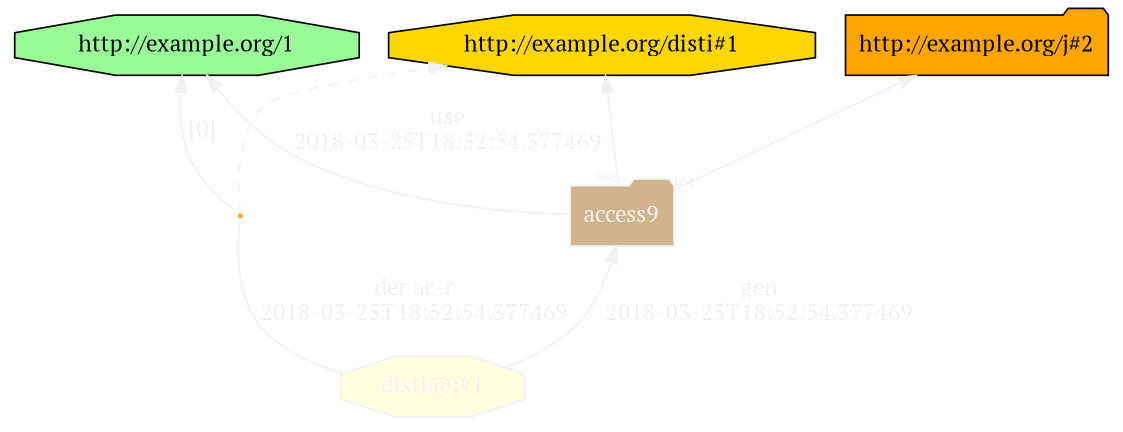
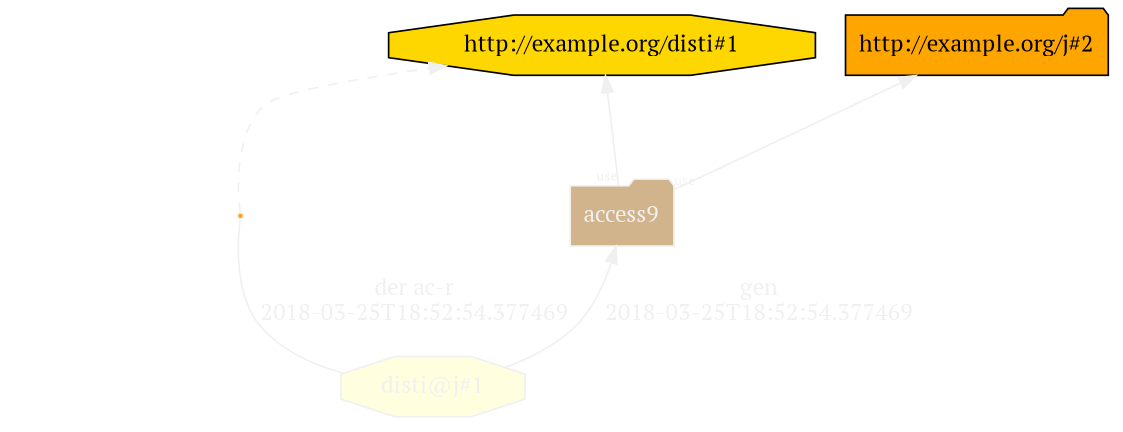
  digraph {
    rankdir=BT
    fontname="PT Serif"
    node [fillcolor=orange style=filled shape=octagon fontname="PT Serif"]
    edge [angle=60.0 color="#F0F0F0" distance=1.5 fontcolor="#F0F0F0" fontsize=14 rotation=20 fontname="PT Serif"]
    n1 [color="#F0F0F0" fillcolor=lightyellow fontcolor="#F0F0F0" label="disti@j#1"]
    n2 [color="#F0F0F0" fillcolor=tan fontcolor="#F0F0F0" label=access9 shape=folder sides=4]
    bn0 [color="#F0F0F0" fontcolor="#F0F0F0" shape=point]
    "http://example.org/disti#1" [fillcolor=gold]
-   "http://example.org/1" [fillcolor=palegreen]
    "http://example.org/j#2" [shape=folder]
    n1 -> n2 [label="gen\n2018-03-25T18:52:54.377469"]
    n1 -> bn0 [arrowhead=none label="der ac-r\n2018-03-25T18:52:54.377469"]
    n2 -> "http://example.org/disti#1" [labelangle=60.0 labeldistance=1.5 labelfontsize=8 taillabel=use angle="" distance="" fontsize=""]
-   n2 -> "http://example.org/1" [label="use\n2018-03-25T18:52:54.377469"]
    n2 -> "http://example.org/j#2" [labelangle=60.0 labeldistance=1.5 labelfontsize=8 taillabel=use angle="" distance="" fontsize=""]
    bn0 -> "http://example.org/disti#1" [style=dashed angle="" distance="" fontsize="" rotation=""]
-   bn0 -> "http://example.org/1" [label="[0]"]
  }
